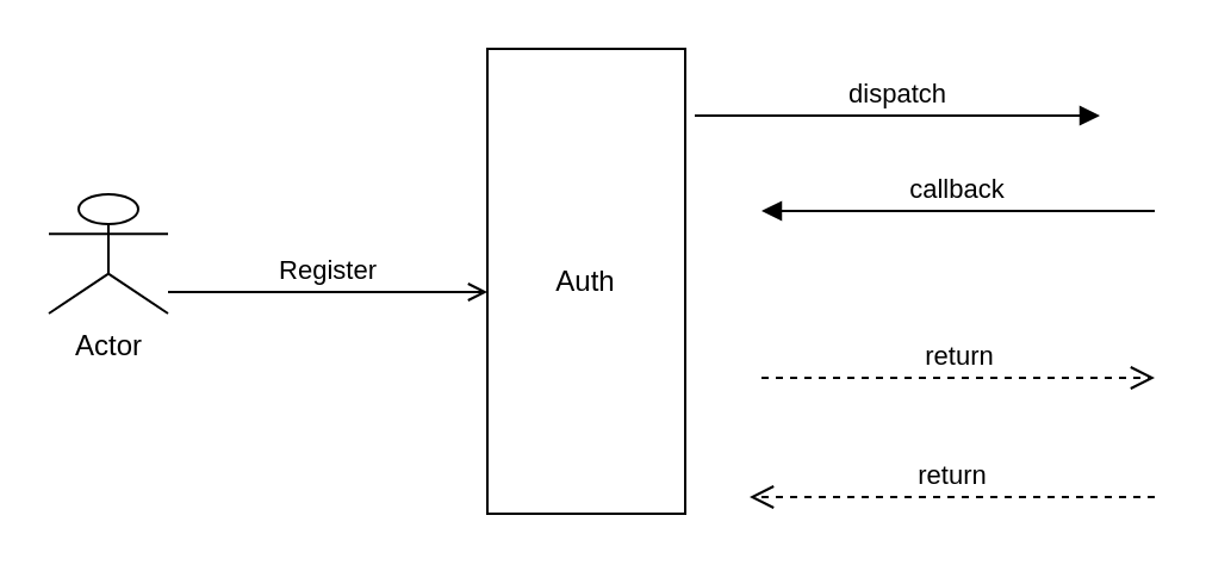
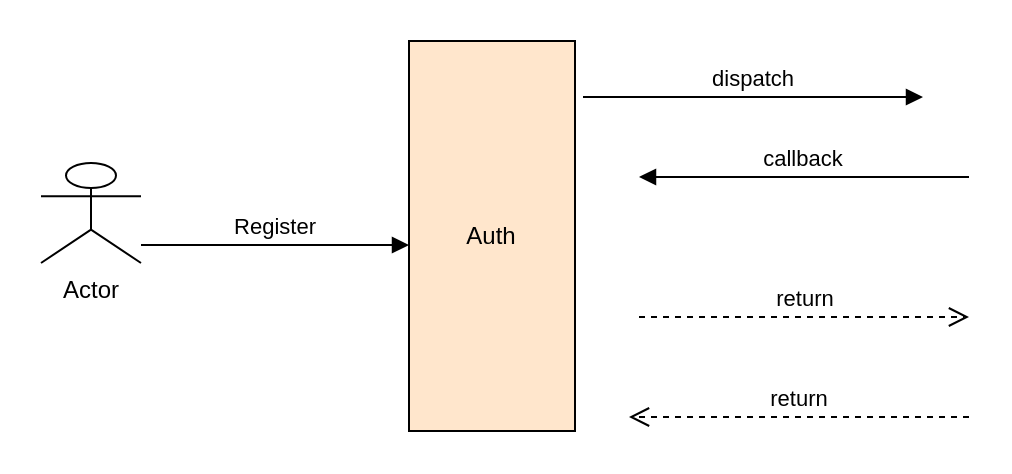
  <mxCell id="0" />
  <mxCell id="1" parent="0" />
  <mxCell id="2" value="dispatch" style="html=1;verticalAlign=bottom;endArrow=block;edgeStyle=elbowEdgeStyle;elbow=vertical;curved=0;rounded=0;" parent="1" edge="1"><mxGeometry relative="1" as="geometry"><mxPoint x="291" y="48" as="sourcePoint" /><Array as="points"><mxPoint x="376" y="48" /></Array><mxPoint x="461" y="48" as="targetPoint" /></mxGeometry></mxCell>
  <mxCell id="3" value="return" style="html=1;verticalAlign=bottom;endArrow=open;dashed=1;endSize=8;edgeStyle=elbowEdgeStyle;elbow=vertical;curved=0;rounded=0;" parent="1" edge="1"><mxGeometry relative="1" as="geometry"><mxPoint x="314" y="208" as="targetPoint" /><Array as="points"><mxPoint x="409" y="208" /></Array><mxPoint x="484" y="208" as="sourcePoint" /></mxGeometry></mxCell>
  <mxCell id="4" value="callback" style="html=1;verticalAlign=bottom;endArrow=block;edgeStyle=elbowEdgeStyle;elbow=vertical;curved=0;rounded=0;" parent="1" edge="1"><mxGeometry relative="1" as="geometry"><mxPoint x="484" y="88" as="sourcePoint" /><Array as="points"><mxPoint x="409" y="88" /></Array><mxPoint x="319" y="88" as="targetPoint" /></mxGeometry></mxCell>
  <mxCell id="5" value="return" style="html=1;verticalAlign=bottom;endArrow=open;dashed=1;endSize=8;edgeStyle=elbowEdgeStyle;elbow=vertical;curved=0;rounded=0;" parent="1" edge="1"><mxGeometry relative="1" as="geometry"><mxPoint x="484" y="158" as="targetPoint" /><Array as="points"><mxPoint x="399" y="158" /></Array><mxPoint x="319" y="158" as="sourcePoint" /></mxGeometry></mxCell>
- <mxCell id="6" value="Auth" style="rounded=0;whiteSpace=wrap;html=1;" vertex="1" parent="1"><mxGeometry x="204" y="20" width="83" height="195" as="geometry" /></mxCell>
+ <mxCell id="6" value="Auth" style="rounded=0;whiteSpace=wrap;html=1;fillColor=#ffe6cc;" vertex="1" parent="1"><mxGeometry x="204" y="20" width="83" height="195" as="geometry" /></mxCell>
  <mxCell id="7" value="Actor" style="shape=umlActor;verticalLabelPosition=bottom;verticalAlign=top;html=1;outlineConnect=0;" vertex="1" parent="1"><mxGeometry x="20" y="81" width="50" height="50" as="geometry" /></mxCell>
- <mxCell id="8" value="Register" style="html=1;verticalAlign=bottom;endArrow=open;edgeStyle=elbowEdgeStyle;elbow=vertical;curved=0;rounded=0;" edge="1" parent="1" source="7" target="6"><mxGeometry relative="1" as="geometry"><mxPoint x="79" y="122" as="sourcePoint" /><Array as="points"><mxPoint x="164" y="122" /></Array><mxPoint x="249" y="122" as="targetPoint" /></mxGeometry></mxCell>
+ <mxCell id="8" value="Register" style="html=1;verticalAlign=bottom;endArrow=block;edgeStyle=elbowEdgeStyle;elbow=vertical;curved=0;rounded=0;" edge="1" parent="1" source="7" target="6"><mxGeometry relative="1" as="geometry"><mxPoint x="79" y="122" as="sourcePoint" /><Array as="points"><mxPoint x="164" y="122" /></Array><mxPoint x="249" y="122" as="targetPoint" /></mxGeometry></mxCell>
